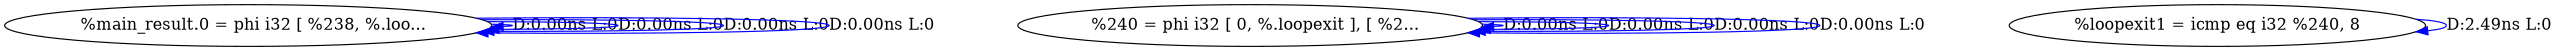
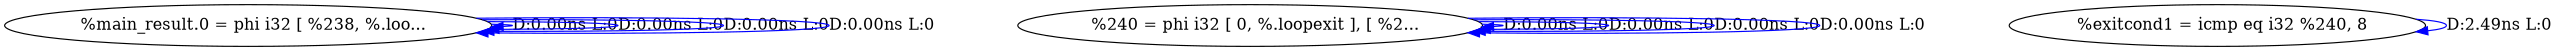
  digraph {
    edge [color=blue]
    n1 [label="  %main_result.0 = phi i32 [ %238, %.loo..."]
    n2 [label="  %240 = phi i32 [ 0, %.loopexit ], [ %2..."]
-   n3 [label="%loopexit1 = icmp eq i32 %240, 8"]
+   n3 [label="  %exitcond1 = icmp eq i32 %240, 8"]
    n1 -> n1 [label="D:0.00ns L:0"]
    n1 -> n1 [label="D:0.00ns L:0"]
    n1 -> n1 [label="D:0.00ns L:0"]
    n1 -> n1 [label="D:0.00ns L:0"]
    n2 -> n2 [label="D:0.00ns L:0"]
    n2 -> n2 [label="D:0.00ns L:0"]
    n2 -> n2 [label="D:0.00ns L:0"]
    n2 -> n2 [label="D:0.00ns L:0"]
    n3 -> n3 [label="D:2.49ns L:0"]
  }
